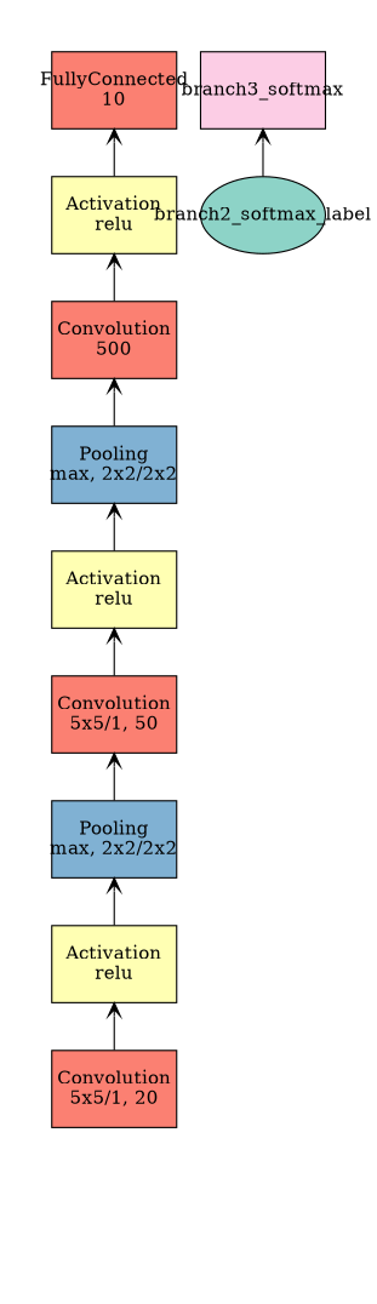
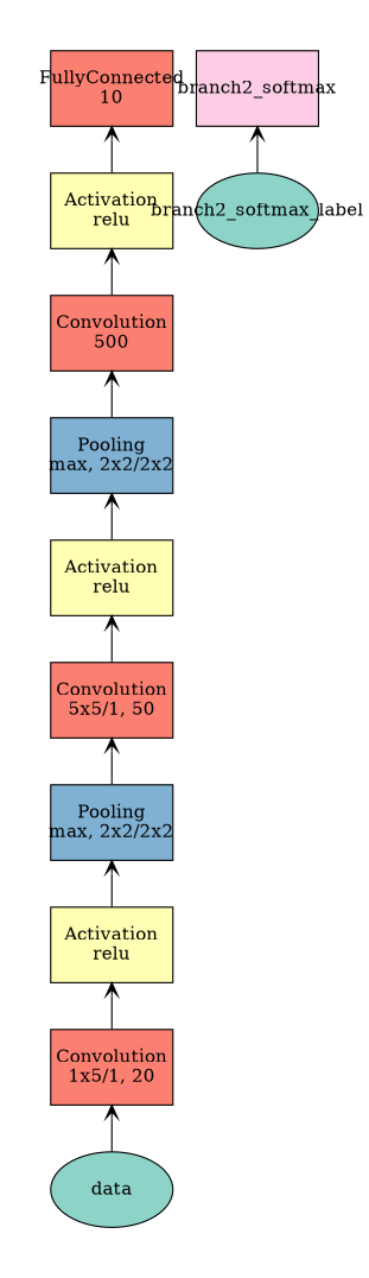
  digraph {
    node [fillcolor="#fb8072" fixedsize=true shape=box style=filled]
    edge [arrowtail=open dir=back]
-   n2 [height=0.8034 label="Convolution\n5x5/1, 20" width=1.3]
+   n1 [fillcolor="#8dd3c7" height=0.8034 label=data shape=oval width=1.3]
+   n2 [height=0.8034 label="Convolution\n1x5/1, 20" width=1.3]
    n3 [fillcolor="#ffffb3" height=0.8034 label="Activation\nrelu" width=1.3]
    n4 [fillcolor="#80b1d3" height=0.8034 label="Pooling\nmax, 2x2/2x2" width=1.3]
    n5 [height=0.8034 label="Convolution\n5x5/1, 50" width=1.3]
    n6 [fillcolor="#ffffb3" height=0.8034 label="Activation\nrelu" width=1.3]
    n7 [fillcolor="#80b1d3" height=0.8034 label="Pooling\nmax, 2x2/2x2" width=1.3]
    n8 [height=0.8034 label="Convolution\n500" width=1.3]
    n9 [fillcolor="#ffffb3" height=0.8034 label="Activation\nrelu" width=1.3]
    n10 [height=0.8034 label="FullyConnected\n10" width=1.3]
    n11 [fillcolor="#8dd3c7" height=0.8034 label=branch2_softmax_label shape=oval width=1.3]
-   n12 [fillcolor="#fccde5" height=0.8034 label=branch3_softmax width=1.3]
+   n12 [fillcolor="#fccde5" height=0.8034 label=branch2_softmax width=1.3]
+   n2 -> n1
    n3 -> n2
    n4 -> n3
    n5 -> n4
    n6 -> n5
    n7 -> n6
    n8 -> n7
    n9 -> n8
    n10 -> n9
    n12 -> n11
  }
